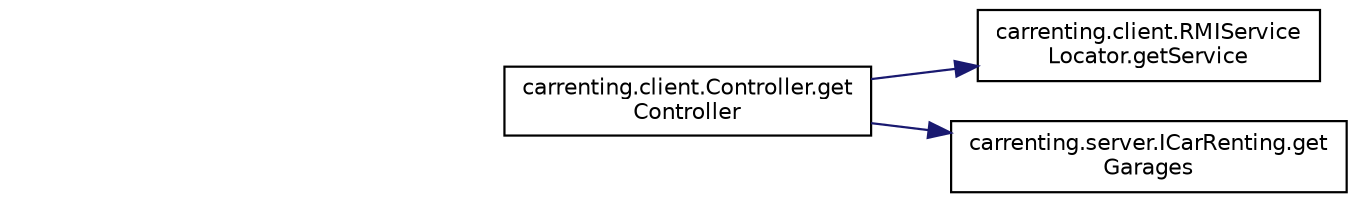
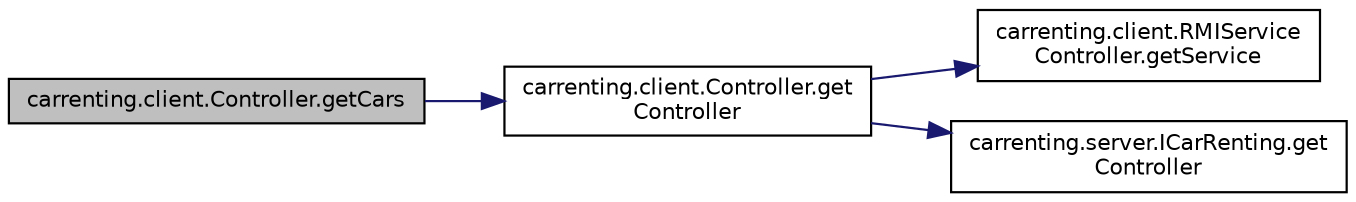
  digraph {
    rankdir=LR
    node [color=black fillcolor=white fontname=Helvetica fontsize=10 shape=record style=filled]
    edge [color=midnightblue fontname=Helvetica fontsize=10 labelfontname=Helvetica labelfontsize=10 style=solid]
+   n1 [fillcolor=grey75 fontcolor=black height=0.2 label="carrenting.client.Controller.getCars" width=0.4]
    n2 [height=0.2 label="carrenting.client.Controller.get\lController" width=0.4]
-   n3 [height=0.2 label="carrenting.client.RMIService\lLocator.getService" width=0.4]
-   n4 [height=0.2 label="carrenting.server.ICarRenting.get\lGarages" width=0.4]
+   n3 [height=0.2 label="carrenting.client.RMIService\lController.getService" width=0.4]
+   n4 [height=0.2 label="carrenting.server.ICarRenting.get\lController" width=0.4]
+   n1 -> n2
    n2 -> n3
    n2 -> n4
  }
